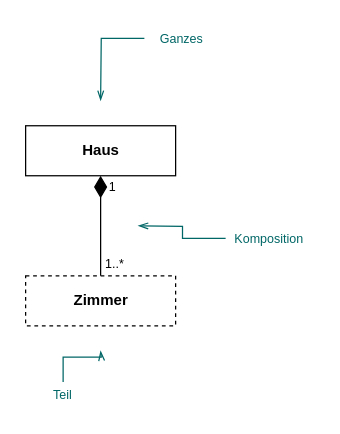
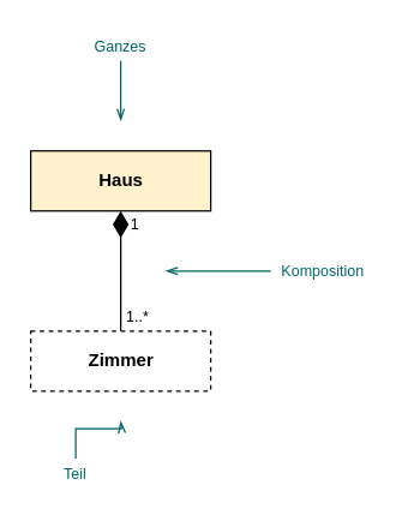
  <mxCell id="0" />
  <mxCell id="1" parent="0" />
- <mxCell id="2" value="&lt;b&gt;Haus&lt;/b&gt;" style="html=1;fontStyle=0" parent="1" vertex="1"><mxGeometry x="20" y="100" width="120" height="40" as="geometry" /></mxCell>
+ <mxCell id="2" value="&lt;b&gt;Haus&lt;/b&gt;" style="html=1;fontStyle=0;fillColor=#fff2cc;" parent="1" vertex="1"><mxGeometry x="20" y="100" width="120" height="40" as="geometry" /></mxCell>
  <mxCell id="3" value="&lt;b&gt;Zimmer&lt;/b&gt;" style="html=1;fontStyle=0;dashed=1;" parent="1" vertex="1"><mxGeometry x="20" y="220" width="120" height="40" as="geometry" /></mxCell>
  <mxCell id="4" value="" style="endArrow=diamondThin;html=1;endFill=1;verticalAlign=bottom;exitX=0.5;exitY=0;exitDx=0;exitDy=0;endSize=15;" parent="1" source="3" edge="1"><mxGeometry relative="1" as="geometry"><mxPoint x="190" y="120" as="sourcePoint" /><mxPoint x="80" y="140" as="targetPoint" /></mxGeometry></mxCell>
  <mxCell id="5" value="&lt;sub&gt;&lt;font style=&quot;font-size: 9px;&quot;&gt;&lt;font style=&quot;font-size: 10px;&quot;&gt;1..&lt;/font&gt;&lt;/font&gt;&lt;font style=&quot;font-size: 9px;&quot;&gt;&lt;font style=&quot;font-size: 10px;&quot;&gt;*&lt;/font&gt;&lt;/font&gt;&lt;/sub&gt;" style="resizable=0;html=1;align=left;verticalAlign=bottom;labelBackgroundColor=none;fontSize=10;spacingTop=0;spacingLeft=4;spacing=0;spacingBottom=4;" parent="4" connectable="0" vertex="1"><mxGeometry x="-1" relative="1" as="geometry" /></mxCell>
  <mxCell id="6" value="1" style="resizable=0;html=1;align=left;verticalAlign=top;labelBackgroundColor=none;fontSize=10;spacingLeft=7;spacing=0;spacingBottom=0;spacingRight=0;spacingTop=-1;" parent="4" connectable="0" vertex="1"><mxGeometry x="1" relative="1" as="geometry" /></mxCell>
  <mxCell id="7" style="edgeStyle=orthogonalEdgeStyle;rounded=0;orthogonalLoop=1;jettySize=auto;html=1;fontSize=10;endArrow=openThin;endFill=0;endSize=6;strokeWidth=1;strokeColor=#006666;" parent="1" source="8" edge="1"><mxGeometry relative="1" as="geometry"><mxPoint x="80" y="80" as="targetPoint" /></mxGeometry></mxCell>
- <mxCell id="8" value="Ganzes" style="text;html=1;strokeColor=none;fillColor=none;align=center;verticalAlign=middle;whiteSpace=wrap;rounded=0;fontSize=10;fontColor=#006666;" parent="1" vertex="1"><mxGeometry x="115" y="20" width="60" height="20" as="geometry" /></mxCell>
+ <mxCell id="8" value="Ganzes" style="text;html=1;strokeColor=none;fillColor=none;align=center;verticalAlign=middle;whiteSpace=wrap;rounded=0;fontSize=10;fontColor=#006666;" parent="1" vertex="1"><mxGeometry x="50" y="20" width="60" height="20" as="geometry" /></mxCell>
  <mxCell id="9" style="edgeStyle=orthogonalEdgeStyle;rounded=0;orthogonalLoop=1;jettySize=auto;html=1;strokeWidth=1;fontSize=10;endArrow=openThin;endFill=0;endSize=6;strokeColor=#006666;" parent="1" source="10" edge="1"><mxGeometry relative="1" as="geometry"><mxPoint x="110" y="180" as="targetPoint" /></mxGeometry></mxCell>
- <mxCell id="10" value="Komposition" style="text;html=1;strokeColor=none;fillColor=none;align=center;verticalAlign=middle;whiteSpace=wrap;rounded=0;fontSize=10;fontColor=#006666;" parent="1" vertex="1"><mxGeometry x="180" y="180" width="70" height="20" as="geometry" /></mxCell>
+ <mxCell id="10" value="Komposition" style="text;html=1;strokeColor=none;fillColor=none;align=center;verticalAlign=middle;whiteSpace=wrap;rounded=0;fontSize=10;fontColor=#006666;" parent="1" vertex="1"><mxGeometry x="180" y="170" width="70" height="20" as="geometry" /></mxCell>
  <mxCell id="11" style="edgeStyle=orthogonalEdgeStyle;rounded=0;orthogonalLoop=1;jettySize=auto;html=1;strokeWidth=1;fontSize=10;endArrow=openThin;endFill=0;endSize=6;strokeColor=#006666;" parent="1" source="12" edge="1"><mxGeometry relative="1" as="geometry"><mxPoint x="80" y="280" as="targetPoint" /></mxGeometry></mxCell>
  <mxCell id="12" value="Teil" style="text;html=1;strokeColor=none;fillColor=none;align=center;verticalAlign=middle;whiteSpace=wrap;rounded=0;fontSize=10;fontColor=#006666;" parent="1" vertex="1"><mxGeometry x="20" y="305" width="60" height="20" as="geometry" /></mxCell>
